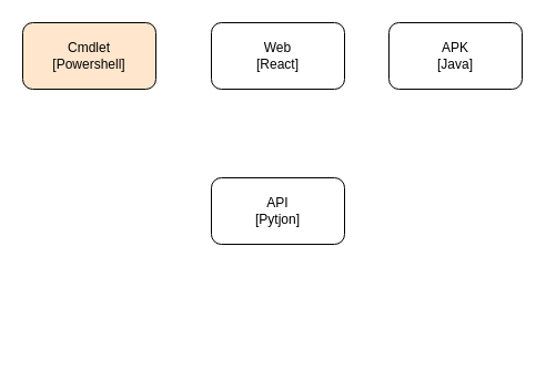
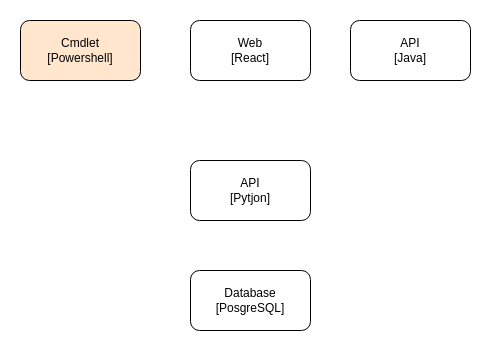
  <mxCell id="0" />
  <mxCell id="1" parent="0" />
  <mxCell id="2" value="API&lt;br&gt;[Pytjon]" style="rounded=1;whiteSpace=wrap;html=1;" vertex="1" parent="1"><mxGeometry x="190" y="160" width="120" height="60" as="geometry" /></mxCell>
+ <mxCell id="3" value="Database&lt;br&gt;[PosgreSQL]" style="rounded=1;whiteSpace=wrap;html=1;" vertex="1" parent="1"><mxGeometry x="190" y="270" width="120" height="60" as="geometry" /></mxCell>
  <mxCell id="4" value="Cmdlet&lt;br&gt;[Powershell]" style="rounded=1;whiteSpace=wrap;html=1;fillColor=#ffe6cc;" vertex="1" parent="1"><mxGeometry x="20" y="20" width="120" height="60" as="geometry" /></mxCell>
  <mxCell id="5" value="Web&lt;br&gt;[React]" style="rounded=1;whiteSpace=wrap;html=1;" vertex="1" parent="1"><mxGeometry x="190" y="20" width="120" height="60" as="geometry" /></mxCell>
- <mxCell id="6" value="APK&lt;br&gt;[Java]" style="rounded=1;whiteSpace=wrap;html=1;" vertex="1" parent="1"><mxGeometry x="350" y="20" width="120" height="60" as="geometry" /></mxCell>
+ <mxCell id="6" value="API&lt;br&gt;[Java]" style="rounded=1;whiteSpace=wrap;html=1;" vertex="1" parent="1"><mxGeometry x="350" y="20" width="120" height="60" as="geometry" /></mxCell>
